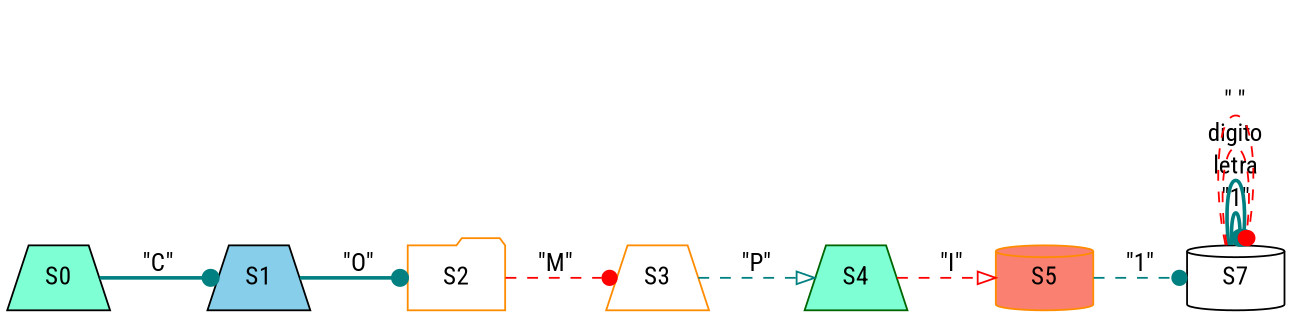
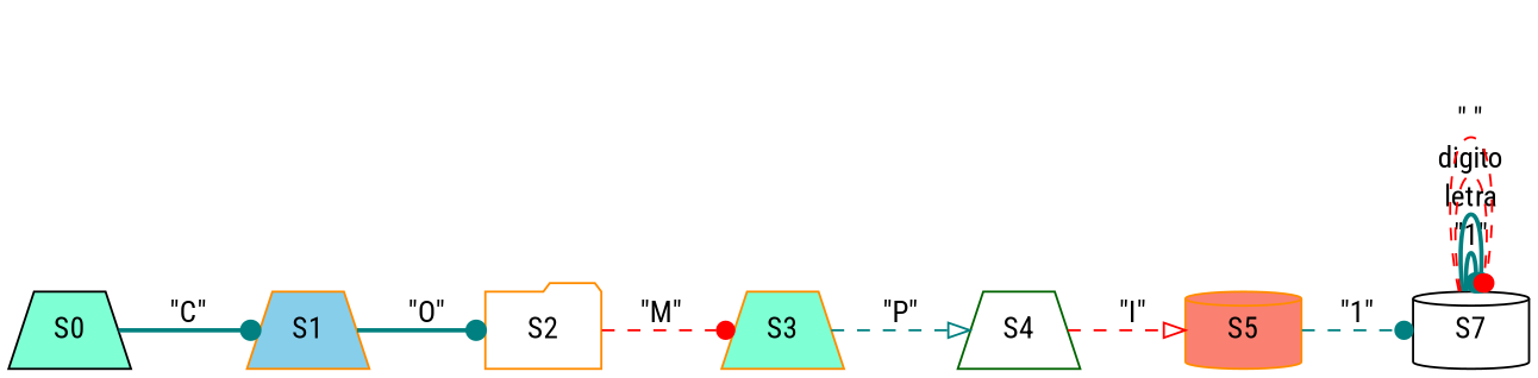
  digraph {
    fontname="Roboto Condensed"
    rankdir=LR
    node [color=black fillcolor=white fontname="Roboto Condensed" shape=trapezium style=filled]
    edge [arrowhead=dot color=teal fontname="Roboto Condensed" style=dashed]
    S0 [fillcolor=aquamarine]
-   S1 [fillcolor=skyblue]
+   S1 [color=darkorange fillcolor=skyblue]
    S2 [color=darkorange shape=folder]
-   S3 [color=darkorange]
-   S4 [color=darkgreen fillcolor=aquamarine]
+   S3 [color=darkorange fillcolor=aquamarine]
+   S4 [color=darkgreen]
    S5 [color=darkorange fillcolor=salmon shape=cylinder]
    n7 [label=S7 shape=cylinder]
    S0 -> S1 [label="\"C\"" style=bold]
    S1 -> S2 [label="\"O\"" style=bold]
    S2 -> S3 [color=red label="\"M\""]
    S3 -> S4 [arrowhead=onormal label="\"P\""]
    S4 -> S5 [arrowhead=onormal color=red label="\"I\""]
    S5 -> n7 [label="\"1\""]
    n7 -> n7 [label="\"1\"" style=bold]
    n7 -> n7 [label=letra style=bold]
    n7 -> n7 [color=red label=digito]
    n7 -> n7 [color=red label="\" \""]
  }
